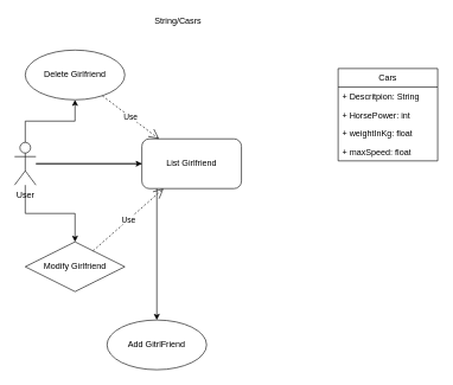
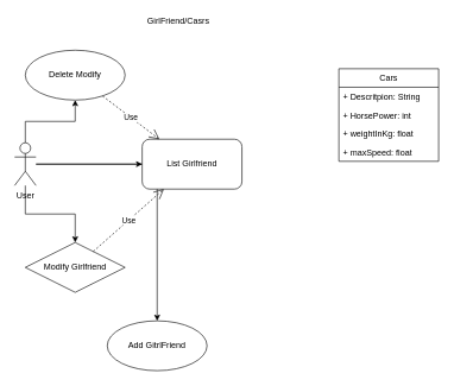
  <mxCell id="0" />
  <mxCell id="1" parent="0" />
  <mxCell id="2" style="edgeStyle=orthogonalEdgeStyle;rounded=0;orthogonalLoop=1;jettySize=auto;html=1;" edge="1" parent="1" source="6" target="8"><mxGeometry relative="1" as="geometry" /></mxCell>
  <mxCell id="3" style="edgeStyle=orthogonalEdgeStyle;rounded=0;orthogonalLoop=1;jettySize=auto;html=1;" edge="1" parent="1" source="6" target="9"><mxGeometry relative="1" as="geometry" /></mxCell>
  <mxCell id="4" style="edgeStyle=orthogonalEdgeStyle;rounded=0;orthogonalLoop=1;jettySize=auto;html=1;" edge="1" parent="1" source="6" target="10"><mxGeometry relative="1" as="geometry" /></mxCell>
  <mxCell id="5" style="edgeStyle=orthogonalEdgeStyle;rounded=0;orthogonalLoop=1;jettySize=auto;html=1;" edge="1" parent="1" source="6" target="11"><mxGeometry relative="1" as="geometry" /></mxCell>
  <mxCell id="6" value="User" style="shape=umlActor;verticalLabelPosition=bottom;verticalAlign=top;html=1;outlineConnect=0;" vertex="1" parent="1"><mxGeometry x="20" y="200" width="30" height="60" as="geometry" /></mxCell>
- <mxCell id="7" value="String/Casrs" style="text;html=1;align=center;verticalAlign=middle;whiteSpace=wrap;rounded=0;" vertex="1" parent="1"><mxGeometry x="195" y="20" width="110" height="20" as="geometry" /></mxCell>
+ <mxCell id="7" value="GirlFriend/Casrs" style="text;html=1;align=center;verticalAlign=middle;whiteSpace=wrap;rounded=0;" vertex="1" parent="1"><mxGeometry x="195" y="20" width="110" height="20" as="geometry" /></mxCell>
  <mxCell id="8" value="Add GitrlFriend" style="ellipse;whiteSpace=wrap;html=1;" vertex="1" parent="1"><mxGeometry x="150" y="450" width="140" height="70" as="geometry" /></mxCell>
  <mxCell id="9" value="Modify Girlfriend" style="rhombus;whiteSpace=wrap;html=1;" vertex="1" parent="1"><mxGeometry x="35" y="340" width="140" height="70" as="geometry" /></mxCell>
  <mxCell id="10" value="List Girlfriend" style="whiteSpace=wrap;html=1;rounded=1;" vertex="1" parent="1"><mxGeometry x="199" y="195" width="140" height="70" as="geometry" /></mxCell>
- <mxCell id="11" value="Delete Girlfriend" style="ellipse;whiteSpace=wrap;html=1;" vertex="1" parent="1"><mxGeometry x="35" y="70" width="140" height="70" as="geometry" /></mxCell>
+ <mxCell id="11" value="Delete Modify" style="ellipse;whiteSpace=wrap;html=1;" vertex="1" parent="1"><mxGeometry x="35" y="70" width="140" height="70" as="geometry" /></mxCell>
  <mxCell id="12" value="Use" style="endArrow=open;endSize=12;dashed=1;html=1;rounded=0;" edge="1" parent="1" source="9" target="10"><mxGeometry width="160" relative="1" as="geometry"><mxPoint x="275" y="360" as="sourcePoint" /><mxPoint x="435" y="360" as="targetPoint" /></mxGeometry></mxCell>
  <mxCell id="13" value="Use" style="endArrow=open;endSize=12;dashed=1;html=1;rounded=0;" edge="1" parent="1" source="11" target="10"><mxGeometry width="160" relative="1" as="geometry"><mxPoint x="149" y="355" as="sourcePoint" /><mxPoint x="245" y="270" as="targetPoint" /></mxGeometry></mxCell>
  <mxCell id="14" value="Cars" style="swimlane;fontStyle=0;childLayout=stackLayout;horizontal=1;startSize=26;fillColor=none;horizontalStack=0;resizeParent=1;resizeParentMax=0;resizeLast=0;collapsible=1;marginBottom=0;whiteSpace=wrap;html=1;" vertex="1" parent="1"><mxGeometry x="475" y="96" width="140" height="130" as="geometry" /></mxCell>
  <mxCell id="15" value="+ Descritpion: String" style="text;strokeColor=none;fillColor=none;align=left;verticalAlign=top;spacingLeft=4;spacingRight=4;overflow=hidden;rotatable=0;points=[[0,0.5],[1,0.5]];portConstraint=eastwest;whiteSpace=wrap;html=1;" vertex="1" parent="14"><mxGeometry y="26" width="140" height="26" as="geometry" /></mxCell>
  <mxCell id="16" value="+ HorsePower: int" style="text;strokeColor=none;fillColor=none;align=left;verticalAlign=top;spacingLeft=4;spacingRight=4;overflow=hidden;rotatable=0;points=[[0,0.5],[1,0.5]];portConstraint=eastwest;whiteSpace=wrap;html=1;" vertex="1" parent="14"><mxGeometry y="52" width="140" height="26" as="geometry" /></mxCell>
  <mxCell id="17" value="+ weightInKg: float" style="text;strokeColor=none;fillColor=none;align=left;verticalAlign=top;spacingLeft=4;spacingRight=4;overflow=hidden;rotatable=0;points=[[0,0.5],[1,0.5]];portConstraint=eastwest;whiteSpace=wrap;html=1;" vertex="1" parent="14"><mxGeometry y="78" width="140" height="26" as="geometry" /></mxCell>
  <mxCell id="18" value="+ maxSpeed: float" style="text;strokeColor=none;fillColor=none;align=left;verticalAlign=top;spacingLeft=4;spacingRight=4;overflow=hidden;rotatable=0;points=[[0,0.5],[1,0.5]];portConstraint=eastwest;whiteSpace=wrap;html=1;" vertex="1" parent="14"><mxGeometry y="104" width="140" height="26" as="geometry" /></mxCell>
